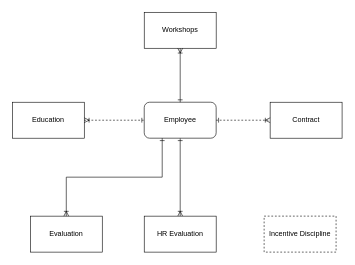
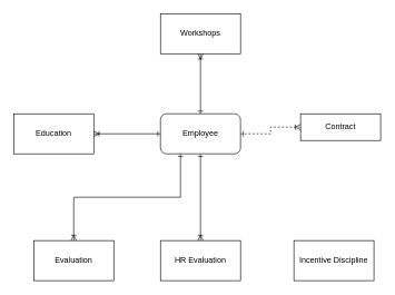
  <mxCell id="0" />
  <mxCell id="1" parent="0" />
  <mxCell id="2" style="edgeStyle=orthogonalEdgeStyle;rounded=0;orthogonalLoop=1;jettySize=auto;html=1;exitX=0.5;exitY=1;exitDx=0;exitDy=0;entryX=0.5;entryY=0;entryDx=0;entryDy=0;startArrow=ERone;startFill=0;endArrow=ERoneToMany;endFill=0;" edge="1" parent="1" source="3" target="7"><mxGeometry relative="1" as="geometry" /></mxCell>
  <mxCell id="3" value="Employee" style="whiteSpace=wrap;html=1;rounded=1;" vertex="1" parent="1"><mxGeometry x="240" y="170" width="120" height="60" as="geometry" /></mxCell>
- <mxCell id="4" value="Contract" style="rounded=0;whiteSpace=wrap;html=1;" vertex="1" parent="1"><mxGeometry x="450" y="170" width="120" height="60" as="geometry" /></mxCell>
+ <mxCell id="4" value="Contract" style="rounded=0;whiteSpace=wrap;html=1;" vertex="1" parent="1"><mxGeometry x="450" y="170" width="120" height="40" as="geometry" /></mxCell>
  <mxCell id="5" value="Education" style="rounded=0;whiteSpace=wrap;html=1;" vertex="1" parent="1"><mxGeometry x="20" y="170" width="120" height="60" as="geometry" /></mxCell>
  <mxCell id="6" value="Evaluation" style="rounded=0;whiteSpace=wrap;html=1;" vertex="1" parent="1"><mxGeometry x="50" y="360" width="120" height="60" as="geometry" /></mxCell>
  <mxCell id="7" value="HR Evaluation" style="rounded=0;whiteSpace=wrap;html=1;" vertex="1" parent="1"><mxGeometry x="240" y="360" width="120" height="60" as="geometry" /></mxCell>
- <mxCell id="8" value="&lt;div&gt;Incentive Discipline&lt;/div&gt;" style="rounded=0;whiteSpace=wrap;html=1;dashed=1;" vertex="1" parent="1"><mxGeometry x="440" y="360" width="120" height="60" as="geometry" /></mxCell>
+ <mxCell id="8" value="&lt;div&gt;Incentive Discipline&lt;/div&gt;" style="rounded=0;whiteSpace=wrap;html=1;" vertex="1" parent="1"><mxGeometry x="440" y="360" width="120" height="60" as="geometry" /></mxCell>
  <mxCell id="9" value="Workshops" style="rounded=0;whiteSpace=wrap;html=1;" vertex="1" parent="1"><mxGeometry x="240" y="20" width="120" height="60" as="geometry" /></mxCell>
- <mxCell id="10" value="" style="endArrow=ERone;html=1;rounded=0;entryX=0;entryY=0.5;entryDx=0;entryDy=0;exitX=1;exitY=0.5;exitDx=0;exitDy=0;startArrow=ERoneToMany;startFill=0;endFill=0;dashed=1;" edge="1" parent="1" source="5" target="3"><mxGeometry relative="1" as="geometry"><mxPoint x="160" y="310" as="sourcePoint" /><mxPoint x="320" y="310" as="targetPoint" /></mxGeometry></mxCell>
+ <mxCell id="10" value="" style="endArrow=ERone;html=1;rounded=0;entryX=0;entryY=0.5;entryDx=0;entryDy=0;exitX=1;exitY=0.5;exitDx=0;exitDy=0;startArrow=ERoneToMany;startFill=0;endFill=0;" edge="1" parent="1" source="5" target="3"><mxGeometry relative="1" as="geometry"><mxPoint x="160" y="310" as="sourcePoint" /><mxPoint x="320" y="310" as="targetPoint" /></mxGeometry></mxCell>
  <mxCell id="11" style="edgeStyle=orthogonalEdgeStyle;rounded=0;orthogonalLoop=1;jettySize=auto;html=1;exitX=0.25;exitY=1;exitDx=0;exitDy=0;entryX=0.5;entryY=0;entryDx=0;entryDy=0;startArrow=ERone;startFill=0;endArrow=ERoneToMany;endFill=0;" edge="1" parent="1" source="3" target="6"><mxGeometry relative="1" as="geometry"><mxPoint x="170" y="240" as="sourcePoint" /><mxPoint x="170" y="370" as="targetPoint" /></mxGeometry></mxCell>
  <mxCell id="12" style="edgeStyle=orthogonalEdgeStyle;rounded=0;orthogonalLoop=1;jettySize=auto;html=1;exitX=1;exitY=0.5;exitDx=0;exitDy=0;entryX=0;entryY=0.5;entryDx=0;entryDy=0;startArrow=ERone;startFill=0;endArrow=ERoneToMany;endFill=0;dashed=1;" edge="1" parent="1" source="3" target="4"><mxGeometry relative="1" as="geometry"><mxPoint x="280" y="240" as="sourcePoint" /><mxPoint x="120" y="370" as="targetPoint" /></mxGeometry></mxCell>
  <mxCell id="13" style="edgeStyle=orthogonalEdgeStyle;rounded=0;orthogonalLoop=1;jettySize=auto;html=1;exitX=0.5;exitY=0;exitDx=0;exitDy=0;startArrow=ERone;startFill=0;endArrow=ERoneToMany;endFill=0;" edge="1" parent="1" source="3" target="9"><mxGeometry relative="1" as="geometry"><mxPoint x="300" y="260" as="sourcePoint" /><mxPoint x="140" y="390" as="targetPoint" /></mxGeometry></mxCell>
